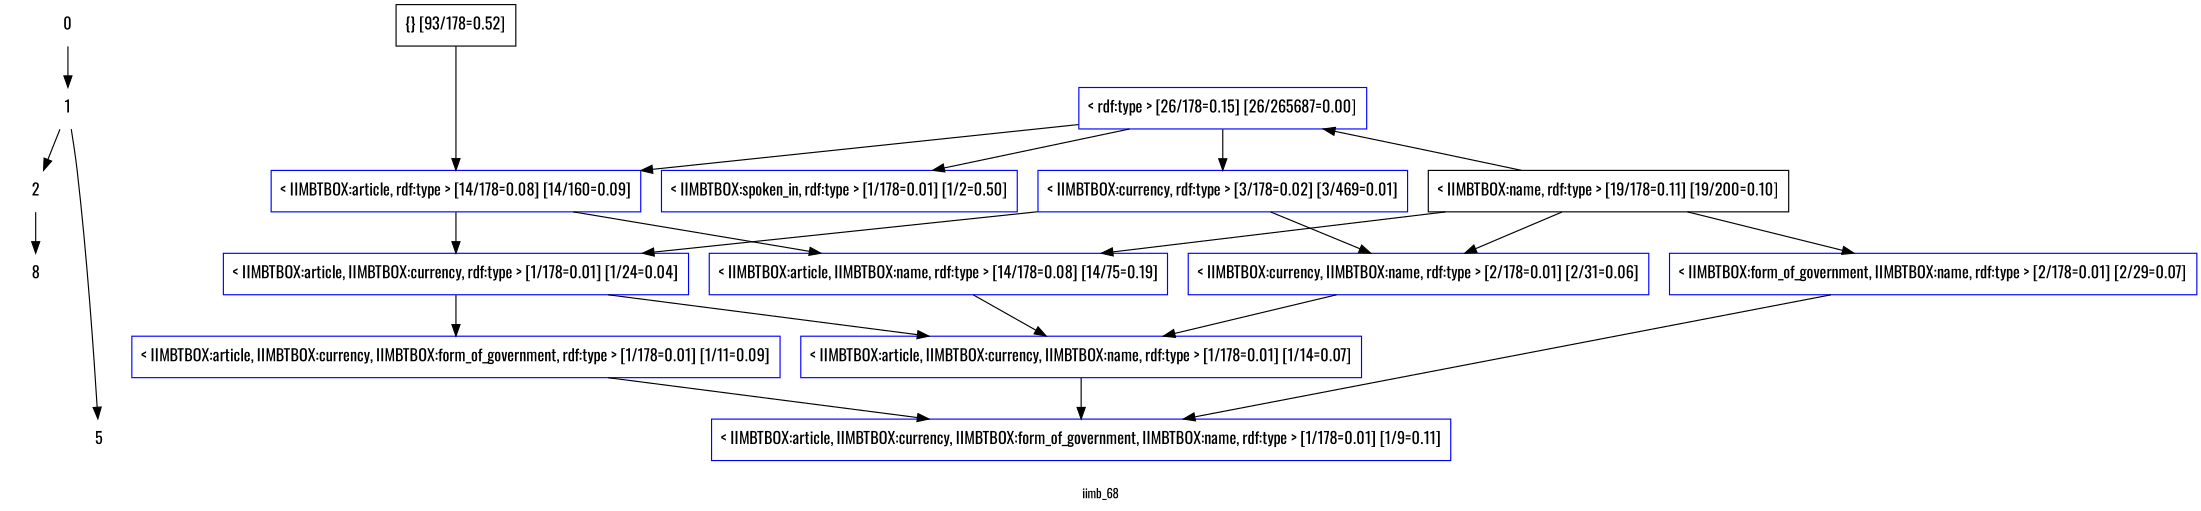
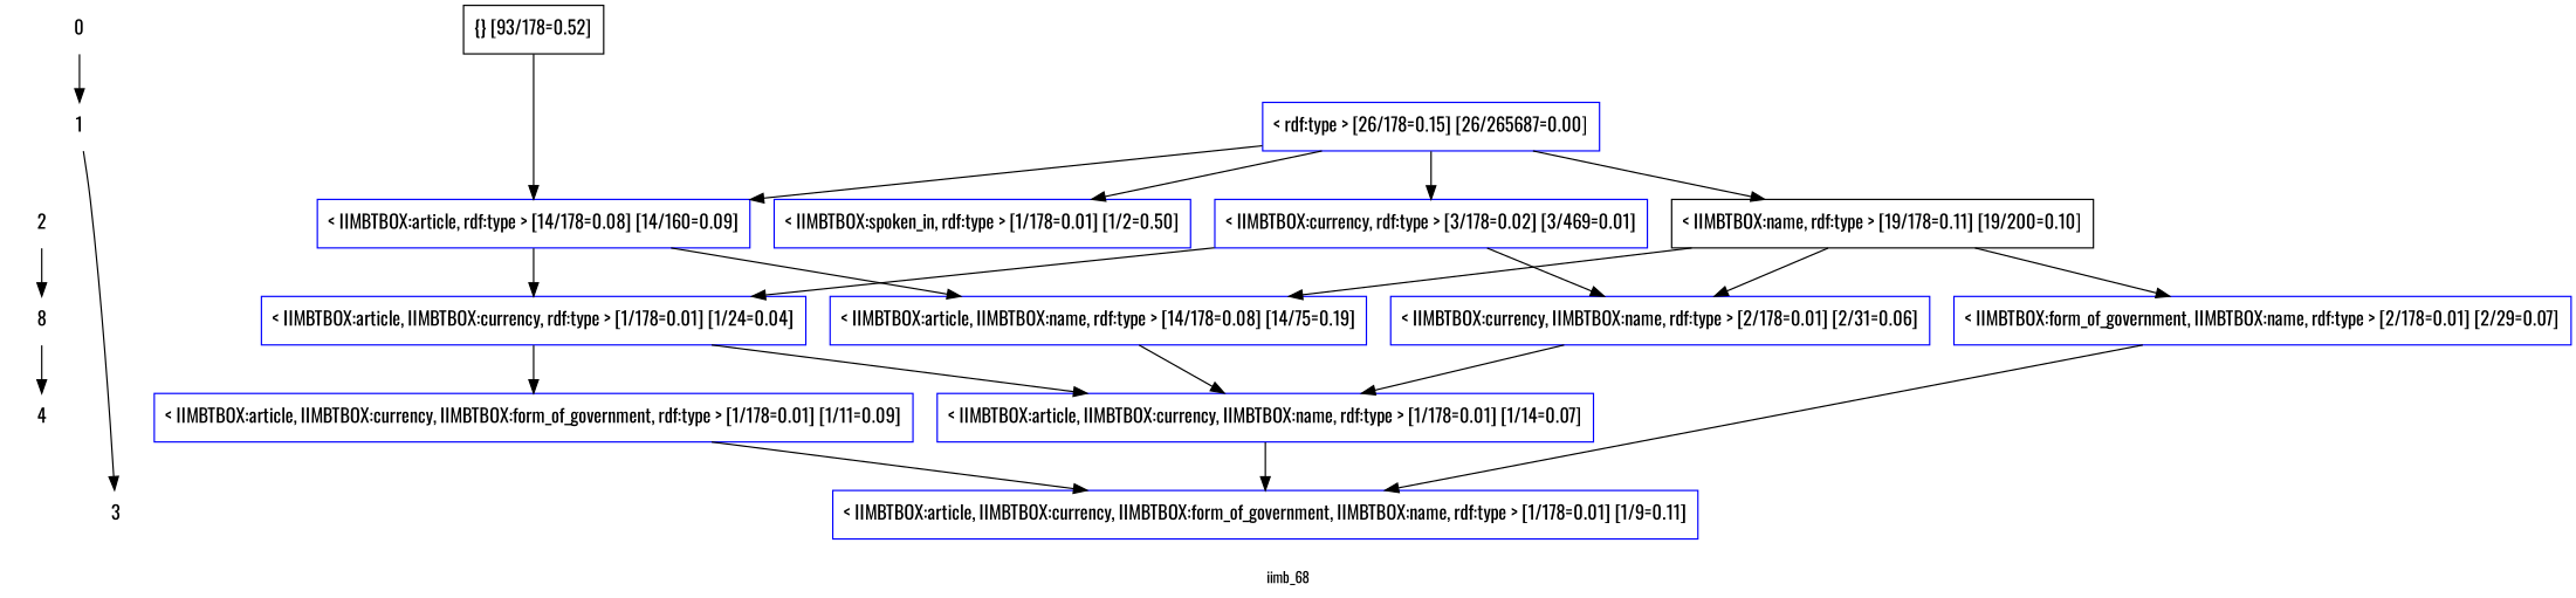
  digraph {
    fontname=Oswald
    fontsize=11.0
    label=iimb_68
    node [fontname=Oswald shape=rectangle color=blue style=solid]
    edge [fontname=Oswald color=black style=solid]
    n1 [label=0 shape=plaintext color="" style=""]
    n2 [color=black label="{} [93/178=0.52]"]
    n3 [label=1 shape=plaintext color="" style=""]
    n4 [label="< rdf:type > [26/178=0.15] [26/265687=0.00]"]
    n5 [label=2 shape=plaintext color="" style=""]
    n6 [label="< IIMBTBOX:article, rdf:type > [14/178=0.08] [14/160=0.09]"]
    n7 [label="< IIMBTBOX:currency, rdf:type > [3/178=0.02] [3/469=0.01]"]
    n8 [color=black label="< IIMBTBOX:name, rdf:type > [19/178=0.11] [19/200=0.10]"]
    n9 [label="< IIMBTBOX:spoken_in, rdf:type > [1/178=0.01] [1/2=0.50]"]
    n10 [label=8 shape=plaintext color="" style=""]
    n11 [label="< IIMBTBOX:article, IIMBTBOX:currency, rdf:type > [1/178=0.01] [1/24=0.04]"]
    n12 [label="< IIMBTBOX:article, IIMBTBOX:name, rdf:type > [14/178=0.08] [14/75=0.19]"]
    n13 [label="< IIMBTBOX:currency, IIMBTBOX:name, rdf:type > [2/178=0.01] [2/31=0.06]"]
    n14 [label="< IIMBTBOX:form_of_government, IIMBTBOX:name, rdf:type > [2/178=0.01] [2/29=0.07]"]
+   n15 [label=4 shape=plaintext color="" style=""]
    n16 [label="< IIMBTBOX:article, IIMBTBOX:currency, IIMBTBOX:form_of_government, rdf:type > [1/178=0.01] [1/11=0.09]"]
    n17 [label="< IIMBTBOX:article, IIMBTBOX:currency, IIMBTBOX:name, rdf:type > [1/178=0.01] [1/14=0.07]"]
-   n18 [label=5 shape=plaintext color="" style=""]
+   n18 [label=3 shape=plaintext color="" style=""]
    n19 [label="< IIMBTBOX:article, IIMBTBOX:currency, IIMBTBOX:form_of_government, IIMBTBOX:name, rdf:type > [1/178=0.01] [1/9=0.11]"]
    subgraph sub_1 {
      rank=same
      n1
      n2
    }
    subgraph sub_2 {
      rank=same
      n3
      n4
    }
    subgraph sub_3 {
      rank=same
      n5
      n6
      n7
      n8
      n9
    }
    subgraph sub_4 {
      rank=same
      n10
      n11
      n12
      n13
      n14
    }
    subgraph sub_5 {
      rank=same
+     n15
      n16
      n17
    }
    subgraph sub_6 {
      rank=same
      n18
      n19
    }
    n1 -> n3 [color="" style=""]
    n2 -> n6
-   n3 -> n5 [color="" style=""]
    n3 -> n18 [color="" style=""]
    n4 -> n6
    n4 -> n7
-   n8 -> n4
+   n4 -> n8
    n4 -> n9
    n5 -> n10 [color="" style=""]
    n6 -> n11
    n6 -> n12
    n7 -> n11
    n7 -> n13
    n8 -> n12
    n8 -> n13
    n8 -> n14
+   n10 -> n15 [color="" style=""]
    n11 -> n16
    n11 -> n17
    n12 -> n17
    n13 -> n17
    n14 -> n19
    n16 -> n19
    n17 -> n19
  }
